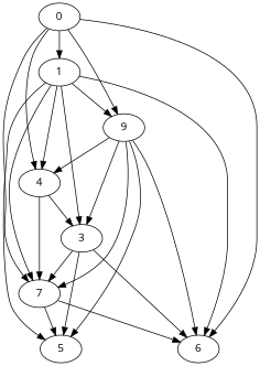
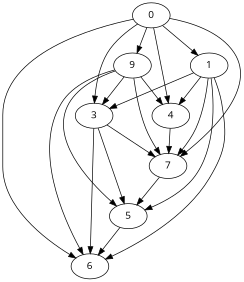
  strict digraph {
    file="dag3/random8.dot"
    fontname="Open Sans"
    node [aet=0.0046274075581537455 alloc=0 ap=4.668647058823529 bench=dfs bet=0.0016901682989004935 bp=36.57525000000001 fontname="Open Sans" stack=1]
    edge [fontname="Open Sans"]
    0
    1
    n3 [label=9]
    3 [aet=0.005251753699134685 ap=3.3511470588235297 bench=fib bet=0.0022907928927278567 bp=36.16024999999999]
    4 [aet=0.01484998726755618 ap=2.4106617647058823 bench=queens bet=0.025289470640607853 bp=37.56625]
    6
    7 [aet=0.00424907445035741 ap=2.260941176470589 bench=cilksort bet=-0.00072814316693183 bp=35.8895]
    5 [aet=0.00424907445035741 ap=2.260941176470589 bench=cilksort bet=-0.00072814316693183 bp=35.8895]
    0 -> 1
    0 -> n3
-   4 -> 3
+   0 -> 3
    0 -> 4
    0 -> 6
    0 -> 7
-   1 -> n3
    1 -> 3
    1 -> 4
    1 -> 6
    1 -> 7
    1 -> 5
    n3 -> 3
    n3 -> 4
    n3 -> 6
    n3 -> 7
    n3 -> 5
    3 -> 6
    3 -> 7
    3 -> 5
    4 -> 7
    7 -> 5
-   7 -> 6
+   5 -> 6
  }
